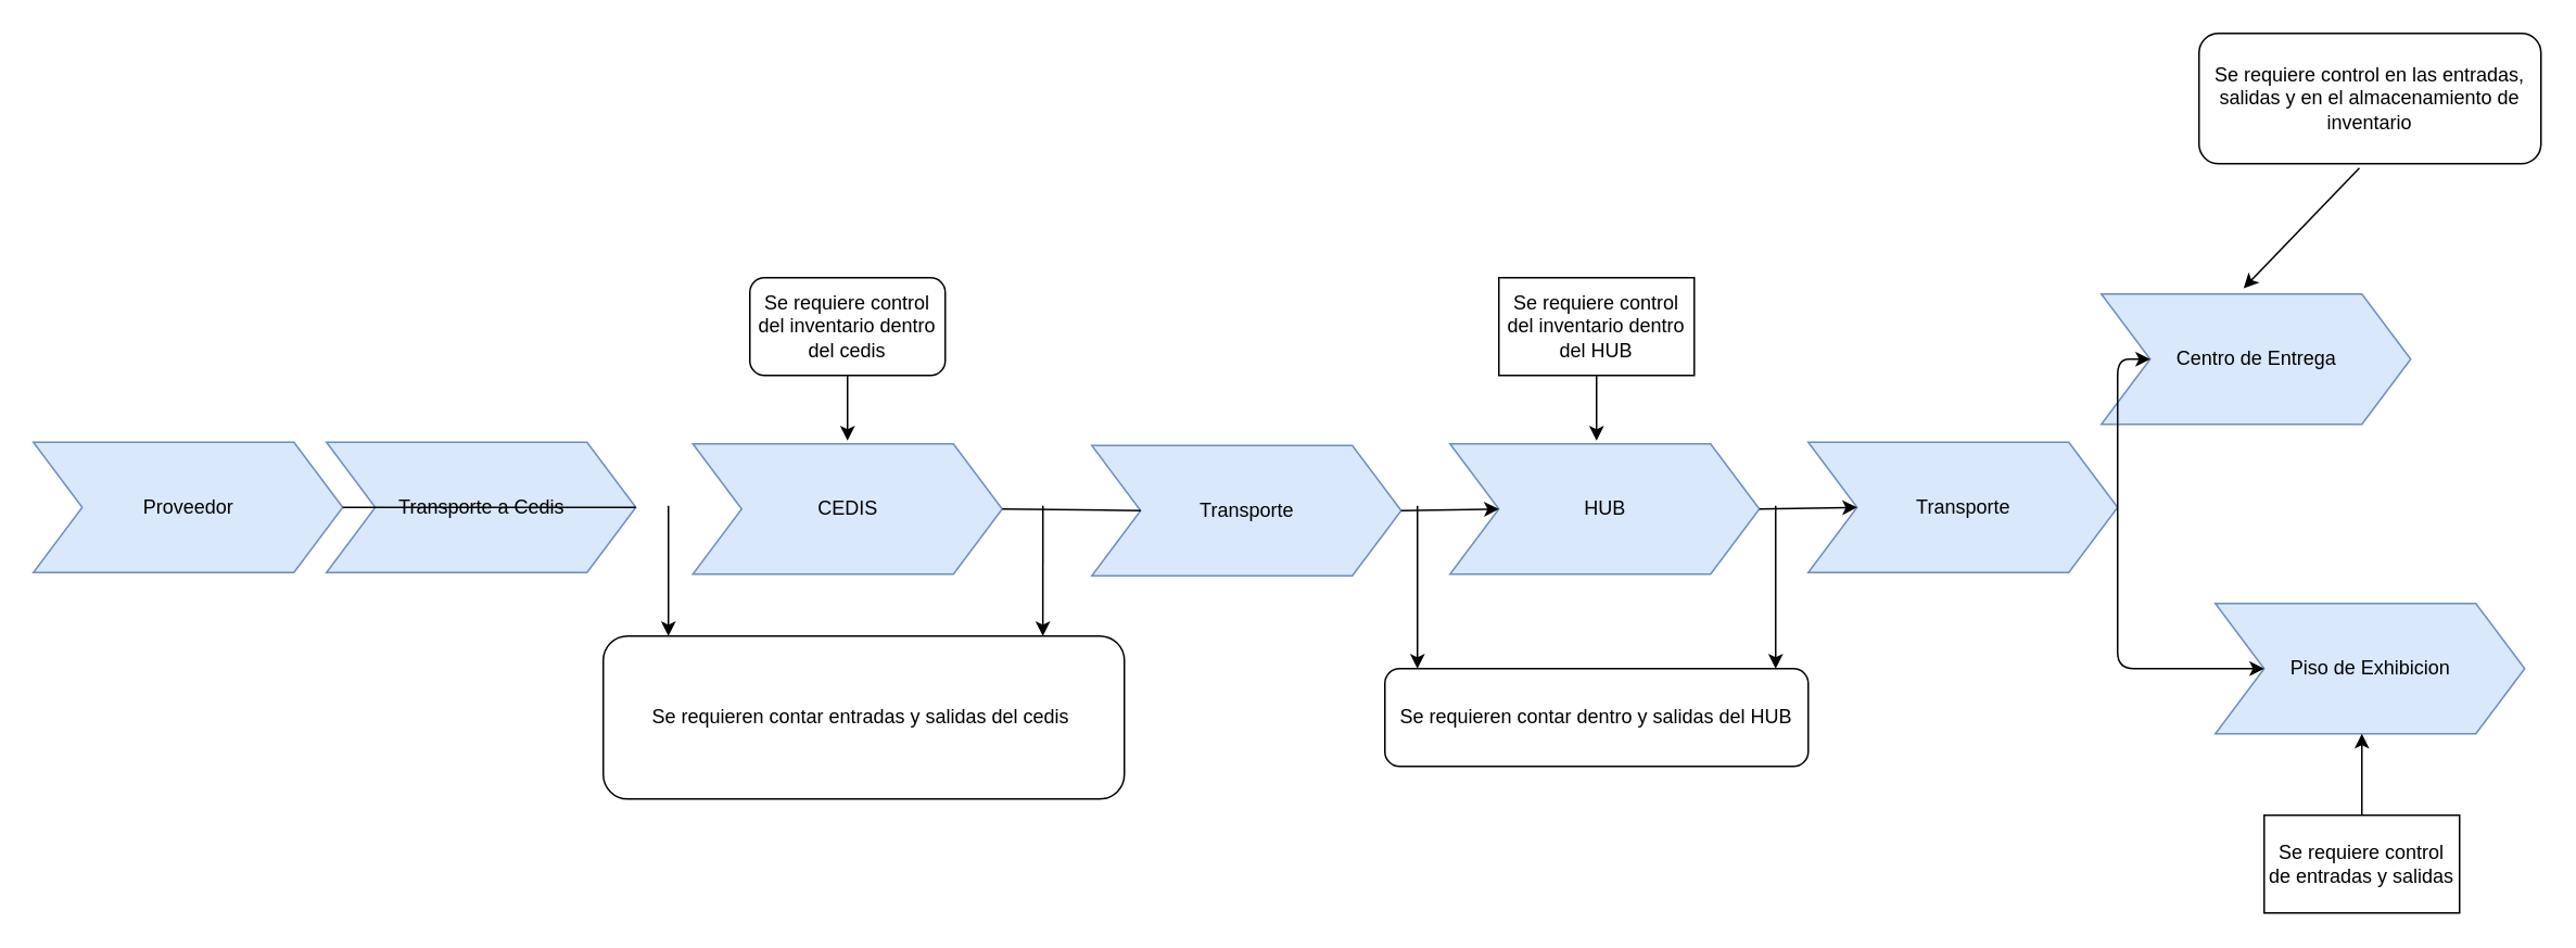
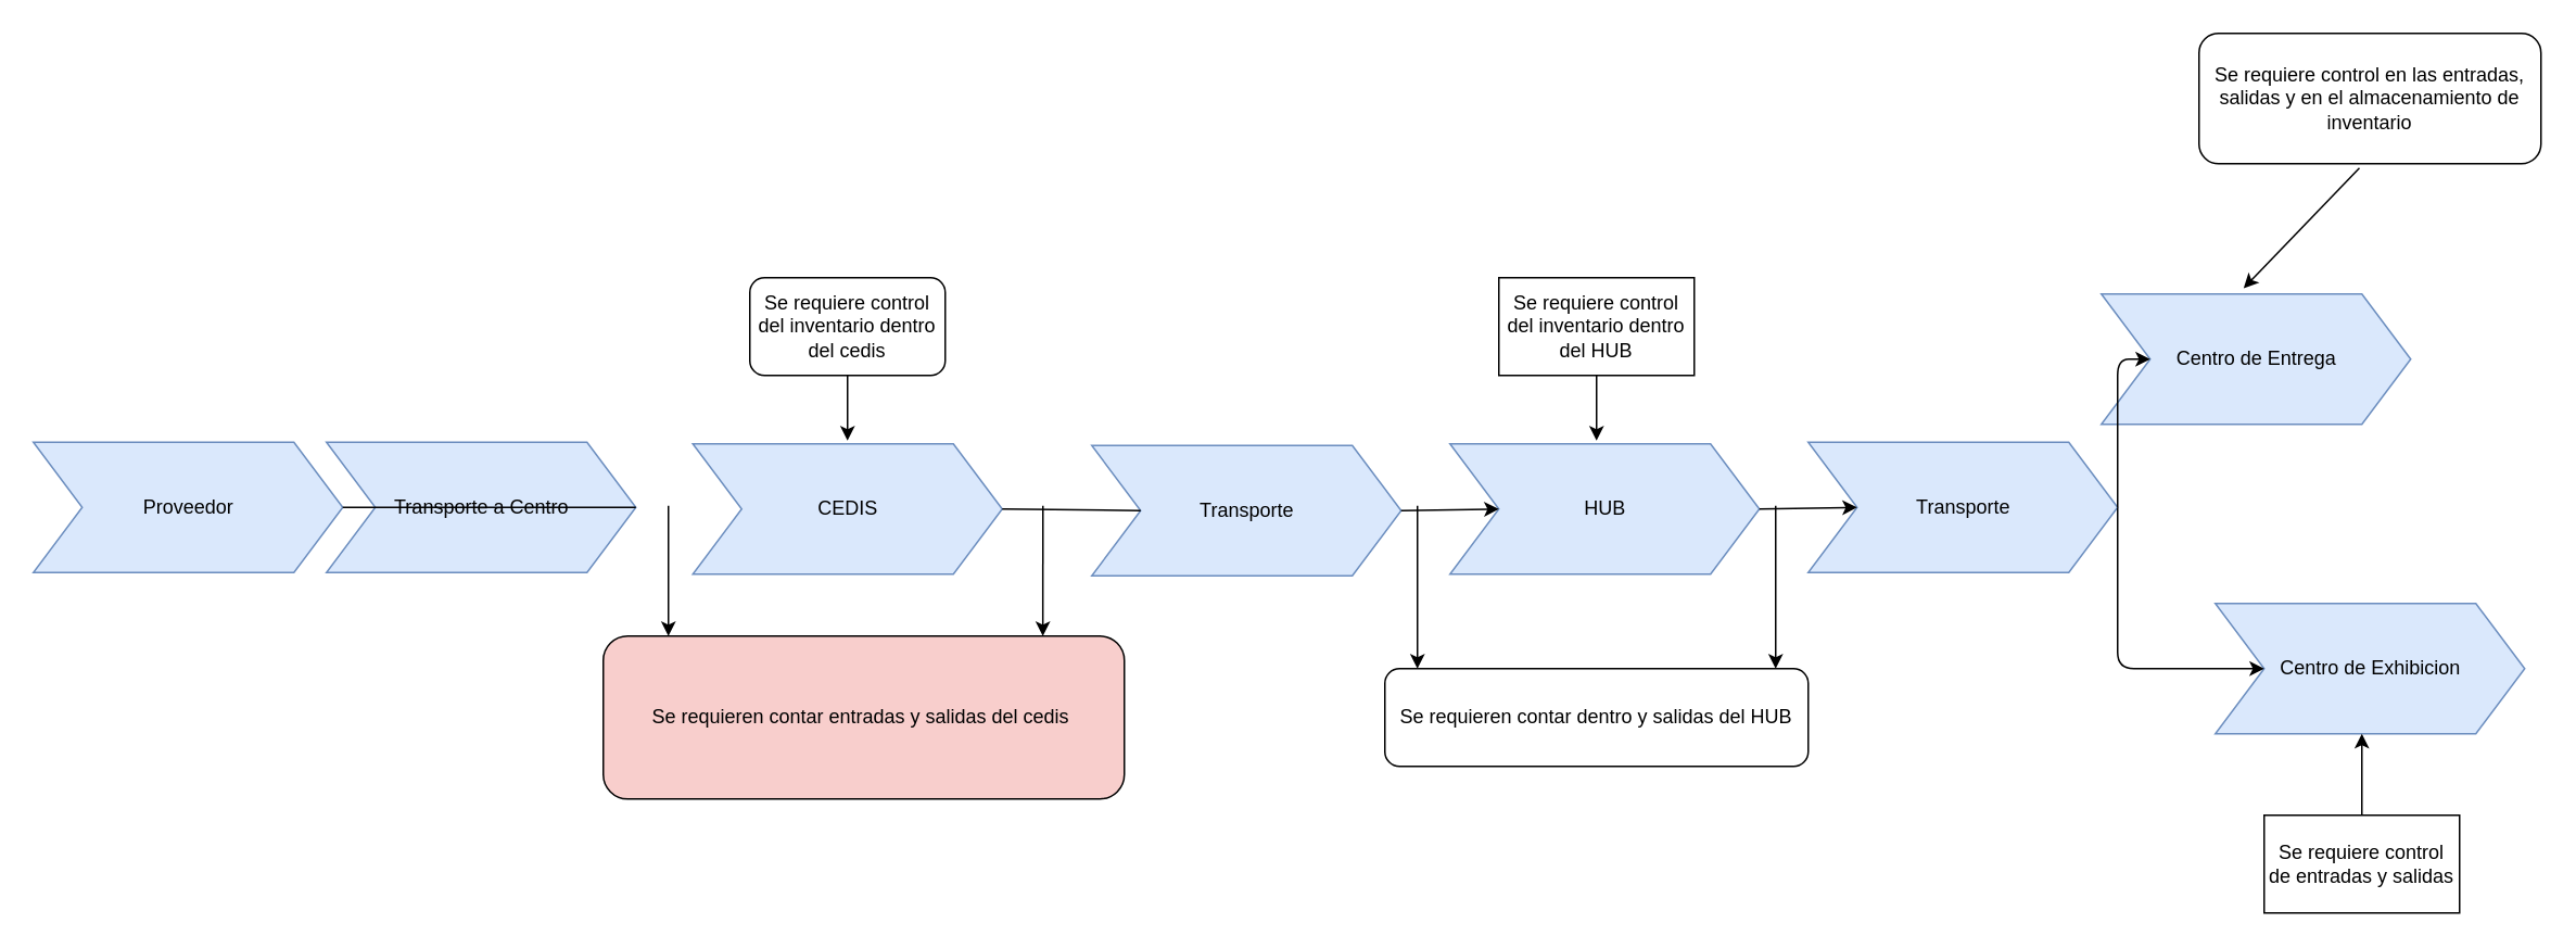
  <mxCell id="0" />
  <mxCell id="1" parent="0" />
  <mxCell id="2" value="Proveedor" style="html=1;shadow=0;dashed=0;align=center;verticalAlign=middle;shape=mxgraph.arrows2.arrow;dy=0;dx=30;notch=30;fillColor=#dae8fc;strokeColor=#6c8ebf;" vertex="1" parent="1"><mxGeometry x="20" y="271" width="190" height="80" as="geometry" /></mxCell>
- <mxCell id="3" value="Transporte a Cedis" style="html=1;shadow=0;dashed=0;align=center;verticalAlign=middle;shape=mxgraph.arrows2.arrow;dy=0;dx=30;notch=30;fillColor=#dae8fc;strokeColor=#6c8ebf;" vertex="1" parent="1"><mxGeometry x="200" y="271" width="190" height="80" as="geometry" /></mxCell>
+ <mxCell id="3" value="Transporte a Centro" style="html=1;shadow=0;dashed=0;align=center;verticalAlign=middle;shape=mxgraph.arrows2.arrow;dy=0;dx=30;notch=30;fillColor=#dae8fc;strokeColor=#6c8ebf;" vertex="1" parent="1"><mxGeometry x="200" y="271" width="190" height="80" as="geometry" /></mxCell>
  <mxCell id="4" value="CEDIS" style="html=1;shadow=0;dashed=0;align=center;verticalAlign=middle;shape=mxgraph.arrows2.arrow;dy=0;dx=30;notch=30;fillColor=#dae8fc;strokeColor=#6c8ebf;" vertex="1" parent="1"><mxGeometry x="425" y="272" width="190" height="80" as="geometry" /></mxCell>
  <mxCell id="5" value="Transporte" style="html=1;shadow=0;dashed=0;align=center;verticalAlign=middle;shape=mxgraph.arrows2.arrow;dy=0;dx=30;notch=30;fillColor=#dae8fc;strokeColor=#6c8ebf;" vertex="1" parent="1"><mxGeometry x="670" y="273" width="190" height="80" as="geometry" /></mxCell>
  <mxCell id="6" value="HUB" style="html=1;shadow=0;dashed=0;align=center;verticalAlign=middle;shape=mxgraph.arrows2.arrow;dy=0;dx=30;notch=30;fillColor=#dae8fc;strokeColor=#6c8ebf;" vertex="1" parent="1"><mxGeometry x="890" y="272" width="190" height="80" as="geometry" /></mxCell>
  <mxCell id="7" value="Transporte" style="html=1;shadow=0;dashed=0;align=center;verticalAlign=middle;shape=mxgraph.arrows2.arrow;dy=0;dx=30;notch=30;fillColor=#dae8fc;strokeColor=#6c8ebf;" vertex="1" parent="1"><mxGeometry x="1110" y="271" width="190" height="80" as="geometry" /></mxCell>
- <mxCell id="8" value="Piso de Exhibicion" style="html=1;shadow=0;dashed=0;align=center;verticalAlign=middle;shape=mxgraph.arrows2.arrow;dy=0;dx=30;notch=30;fillColor=#dae8fc;strokeColor=#6c8ebf;" vertex="1" parent="1"><mxGeometry x="1360" y="370" width="190" height="80" as="geometry" /></mxCell>
+ <mxCell id="8" value="Centro de Exhibicion" style="html=1;shadow=0;dashed=0;align=center;verticalAlign=middle;shape=mxgraph.arrows2.arrow;dy=0;dx=30;notch=30;fillColor=#dae8fc;strokeColor=#6c8ebf;" vertex="1" parent="1"><mxGeometry x="1360" y="370" width="190" height="80" as="geometry" /></mxCell>
  <mxCell id="9" value="" style="endArrow=none;html=1;exitX=1;exitY=0.5;exitDx=0;exitDy=0;exitPerimeter=0;" edge="1" parent="1" source="3" target="2"><mxGeometry width="50" height="50" relative="1" as="geometry"><mxPoint x="420" y="380" as="sourcePoint" /><mxPoint x="470" y="330" as="targetPoint" /></mxGeometry></mxCell>
  <mxCell id="10" value="" style="endArrow=classic;html=1;" edge="1" parent="1"><mxGeometry width="50" height="50" relative="1" as="geometry"><mxPoint x="410" y="310" as="sourcePoint" /><mxPoint x="410" y="390" as="targetPoint" /></mxGeometry></mxCell>
  <mxCell id="11" value="" style="endArrow=none;html=1;exitX=1;exitY=0.5;exitDx=0;exitDy=0;exitPerimeter=0;entryX=0;entryY=0.5;entryDx=30;entryDy=0;entryPerimeter=0;" edge="1" parent="1" source="4" target="5"><mxGeometry width="50" height="50" relative="1" as="geometry"><mxPoint x="620" y="370" as="sourcePoint" /><mxPoint x="670" y="320" as="targetPoint" /></mxGeometry></mxCell>
  <mxCell id="12" value="" style="endArrow=classic;html=1;entryX=0.583;entryY=0;entryDx=0;entryDy=0;entryPerimeter=0;" edge="1" parent="1"><mxGeometry width="50" height="50" relative="1" as="geometry"><mxPoint x="640" y="310" as="sourcePoint" /><mxPoint x="639.96" y="390" as="targetPoint" /></mxGeometry></mxCell>
  <mxCell id="13" value="Se requiere control del inventario dentro del cedis" style="rounded=1;whiteSpace=wrap;html=1;" vertex="1" parent="1"><mxGeometry x="460" y="170" width="120" height="60" as="geometry" /></mxCell>
  <mxCell id="14" value="Centro de Entrega" style="html=1;shadow=0;dashed=0;align=center;verticalAlign=middle;shape=mxgraph.arrows2.arrow;dy=0;dx=30;notch=30;fillColor=#dae8fc;strokeColor=#6c8ebf;" vertex="1" parent="1"><mxGeometry x="1290" y="180" width="190" height="80" as="geometry" /></mxCell>
  <mxCell id="15" value="" style="endArrow=classic;html=1;exitX=1;exitY=0.5;exitDx=0;exitDy=0;exitPerimeter=0;entryX=0;entryY=0.5;entryDx=30;entryDy=0;entryPerimeter=0;" edge="1" parent="1" source="7" target="14"><mxGeometry width="50" height="50" relative="1" as="geometry"><mxPoint x="1390" y="460" as="sourcePoint" /><mxPoint x="1440" y="410" as="targetPoint" /><Array as="points"><mxPoint x="1300" y="220" /></Array></mxGeometry></mxCell>
  <mxCell id="16" value="" style="endArrow=classic;html=1;exitX=1;exitY=0.5;exitDx=0;exitDy=0;exitPerimeter=0;entryX=0;entryY=0.5;entryDx=30;entryDy=0;entryPerimeter=0;" edge="1" parent="1" source="7" target="8"><mxGeometry width="50" height="50" relative="1" as="geometry"><mxPoint x="1390" y="460" as="sourcePoint" /><mxPoint x="1440" y="410" as="targetPoint" /><Array as="points"><mxPoint x="1300" y="410" /></Array></mxGeometry></mxCell>
  <mxCell id="17" value="" style="endArrow=classic;html=1;exitX=1;exitY=0.5;exitDx=0;exitDy=0;exitPerimeter=0;entryX=0;entryY=0.5;entryDx=30;entryDy=0;entryPerimeter=0;" edge="1" parent="1" source="5" target="6"><mxGeometry width="50" height="50" relative="1" as="geometry"><mxPoint x="1020" y="460" as="sourcePoint" /><mxPoint x="1070" y="410" as="targetPoint" /></mxGeometry></mxCell>
  <mxCell id="18" value="" style="endArrow=classic;html=1;exitX=1;exitY=0.5;exitDx=0;exitDy=0;exitPerimeter=0;entryX=0;entryY=0.5;entryDx=30;entryDy=0;entryPerimeter=0;" edge="1" parent="1" source="6" target="7"><mxGeometry width="50" height="50" relative="1" as="geometry"><mxPoint x="1020" y="460" as="sourcePoint" /><mxPoint x="1070" y="410" as="targetPoint" /></mxGeometry></mxCell>
- <mxCell id="19" value="Se requieren contar entradas y salidas del cedis&amp;nbsp;" style="rounded=1;whiteSpace=wrap;html=1;" vertex="1" parent="1"><mxGeometry x="370" y="390" width="320" height="100" as="geometry" /></mxCell>
+ <mxCell id="19" value="Se requieren contar entradas y salidas del cedis&amp;nbsp;" style="rounded=1;whiteSpace=wrap;html=1;fillColor=#f8cecc;" vertex="1" parent="1"><mxGeometry x="370" y="390" width="320" height="100" as="geometry" /></mxCell>
  <mxCell id="20" value="" style="endArrow=classic;html=1;" edge="1" parent="1"><mxGeometry width="50" height="50" relative="1" as="geometry"><mxPoint x="870" y="310" as="sourcePoint" /><mxPoint x="870" y="410" as="targetPoint" /></mxGeometry></mxCell>
  <mxCell id="21" value="" style="endArrow=classic;html=1;" edge="1" parent="1"><mxGeometry width="50" height="50" relative="1" as="geometry"><mxPoint x="1090" y="310" as="sourcePoint" /><mxPoint x="1090" y="410" as="targetPoint" /></mxGeometry></mxCell>
  <mxCell id="22" value="&lt;span&gt;Se requieren contar dentro y salidas del HUB&lt;/span&gt;" style="rounded=1;whiteSpace=wrap;html=1;" vertex="1" parent="1"><mxGeometry x="850" y="410" width="260" height="60" as="geometry" /></mxCell>
  <mxCell id="23" value="Se requiere control del inventario dentro del HUB" style="whiteSpace=wrap;html=1;rounded=0;" vertex="1" parent="1"><mxGeometry x="920" y="170" width="120" height="60" as="geometry" /></mxCell>
  <mxCell id="24" value="" style="endArrow=classic;html=1;exitX=0.5;exitY=1;exitDx=0;exitDy=0;" edge="1" parent="1" source="23"><mxGeometry width="50" height="50" relative="1" as="geometry"><mxPoint x="750" y="230" as="sourcePoint" /><mxPoint x="980" y="270" as="targetPoint" /></mxGeometry></mxCell>
  <mxCell id="25" value="" style="endArrow=classic;html=1;exitX=0.5;exitY=1;exitDx=0;exitDy=0;" edge="1" parent="1" source="13"><mxGeometry width="50" height="50" relative="1" as="geometry"><mxPoint x="680" y="250" as="sourcePoint" /><mxPoint x="520" y="270" as="targetPoint" /></mxGeometry></mxCell>
  <mxCell id="26" value="Se requiere control en las entradas, salidas y en el almacenamiento de inventario" style="rounded=1;whiteSpace=wrap;html=1;" vertex="1" parent="1"><mxGeometry x="1350" y="20" width="210" height="80" as="geometry" /></mxCell>
  <mxCell id="27" value="" style="endArrow=classic;html=1;entryX=0.46;entryY=-0.044;entryDx=0;entryDy=0;entryPerimeter=0;exitX=0.469;exitY=1.033;exitDx=0;exitDy=0;exitPerimeter=0;" edge="1" parent="1" source="26" target="14"><mxGeometry width="50" height="50" relative="1" as="geometry"><mxPoint x="1410" y="170" as="sourcePoint" /><mxPoint x="1460" y="120" as="targetPoint" /></mxGeometry></mxCell>
  <mxCell id="28" value="Se requiere control de entradas y salidas" style="whiteSpace=wrap;html=1;rounded=0;" vertex="1" parent="1"><mxGeometry x="1390" y="500" width="120" height="60" as="geometry" /></mxCell>
  <mxCell id="29" value="" style="endArrow=classic;html=1;exitX=0.5;exitY=0;exitDx=0;exitDy=0;" edge="1" parent="1" source="28"><mxGeometry width="50" height="50" relative="1" as="geometry"><mxPoint x="1400" y="500" as="sourcePoint" /><mxPoint x="1450" y="450" as="targetPoint" /></mxGeometry></mxCell>
